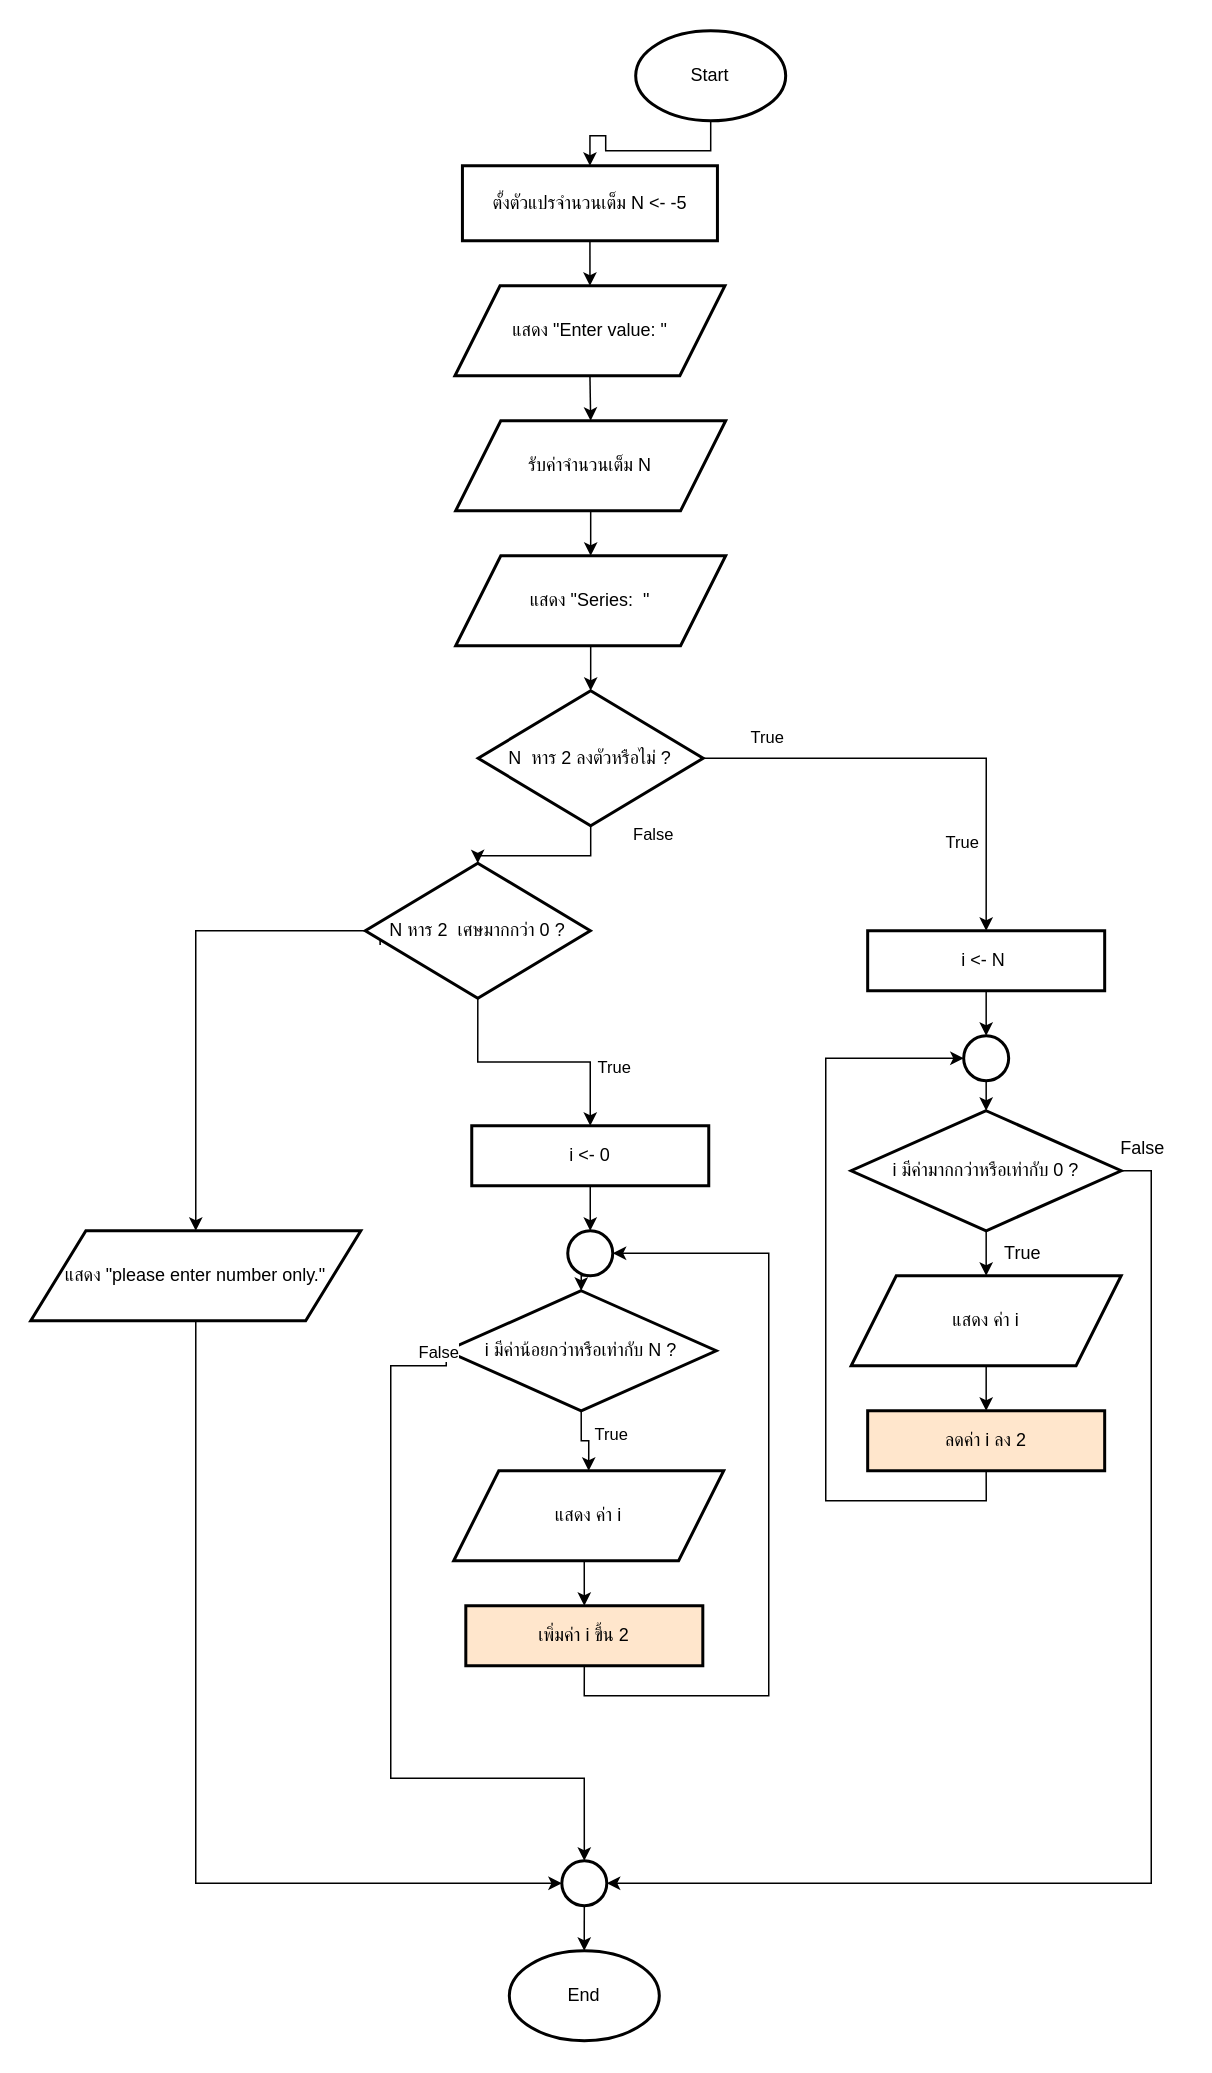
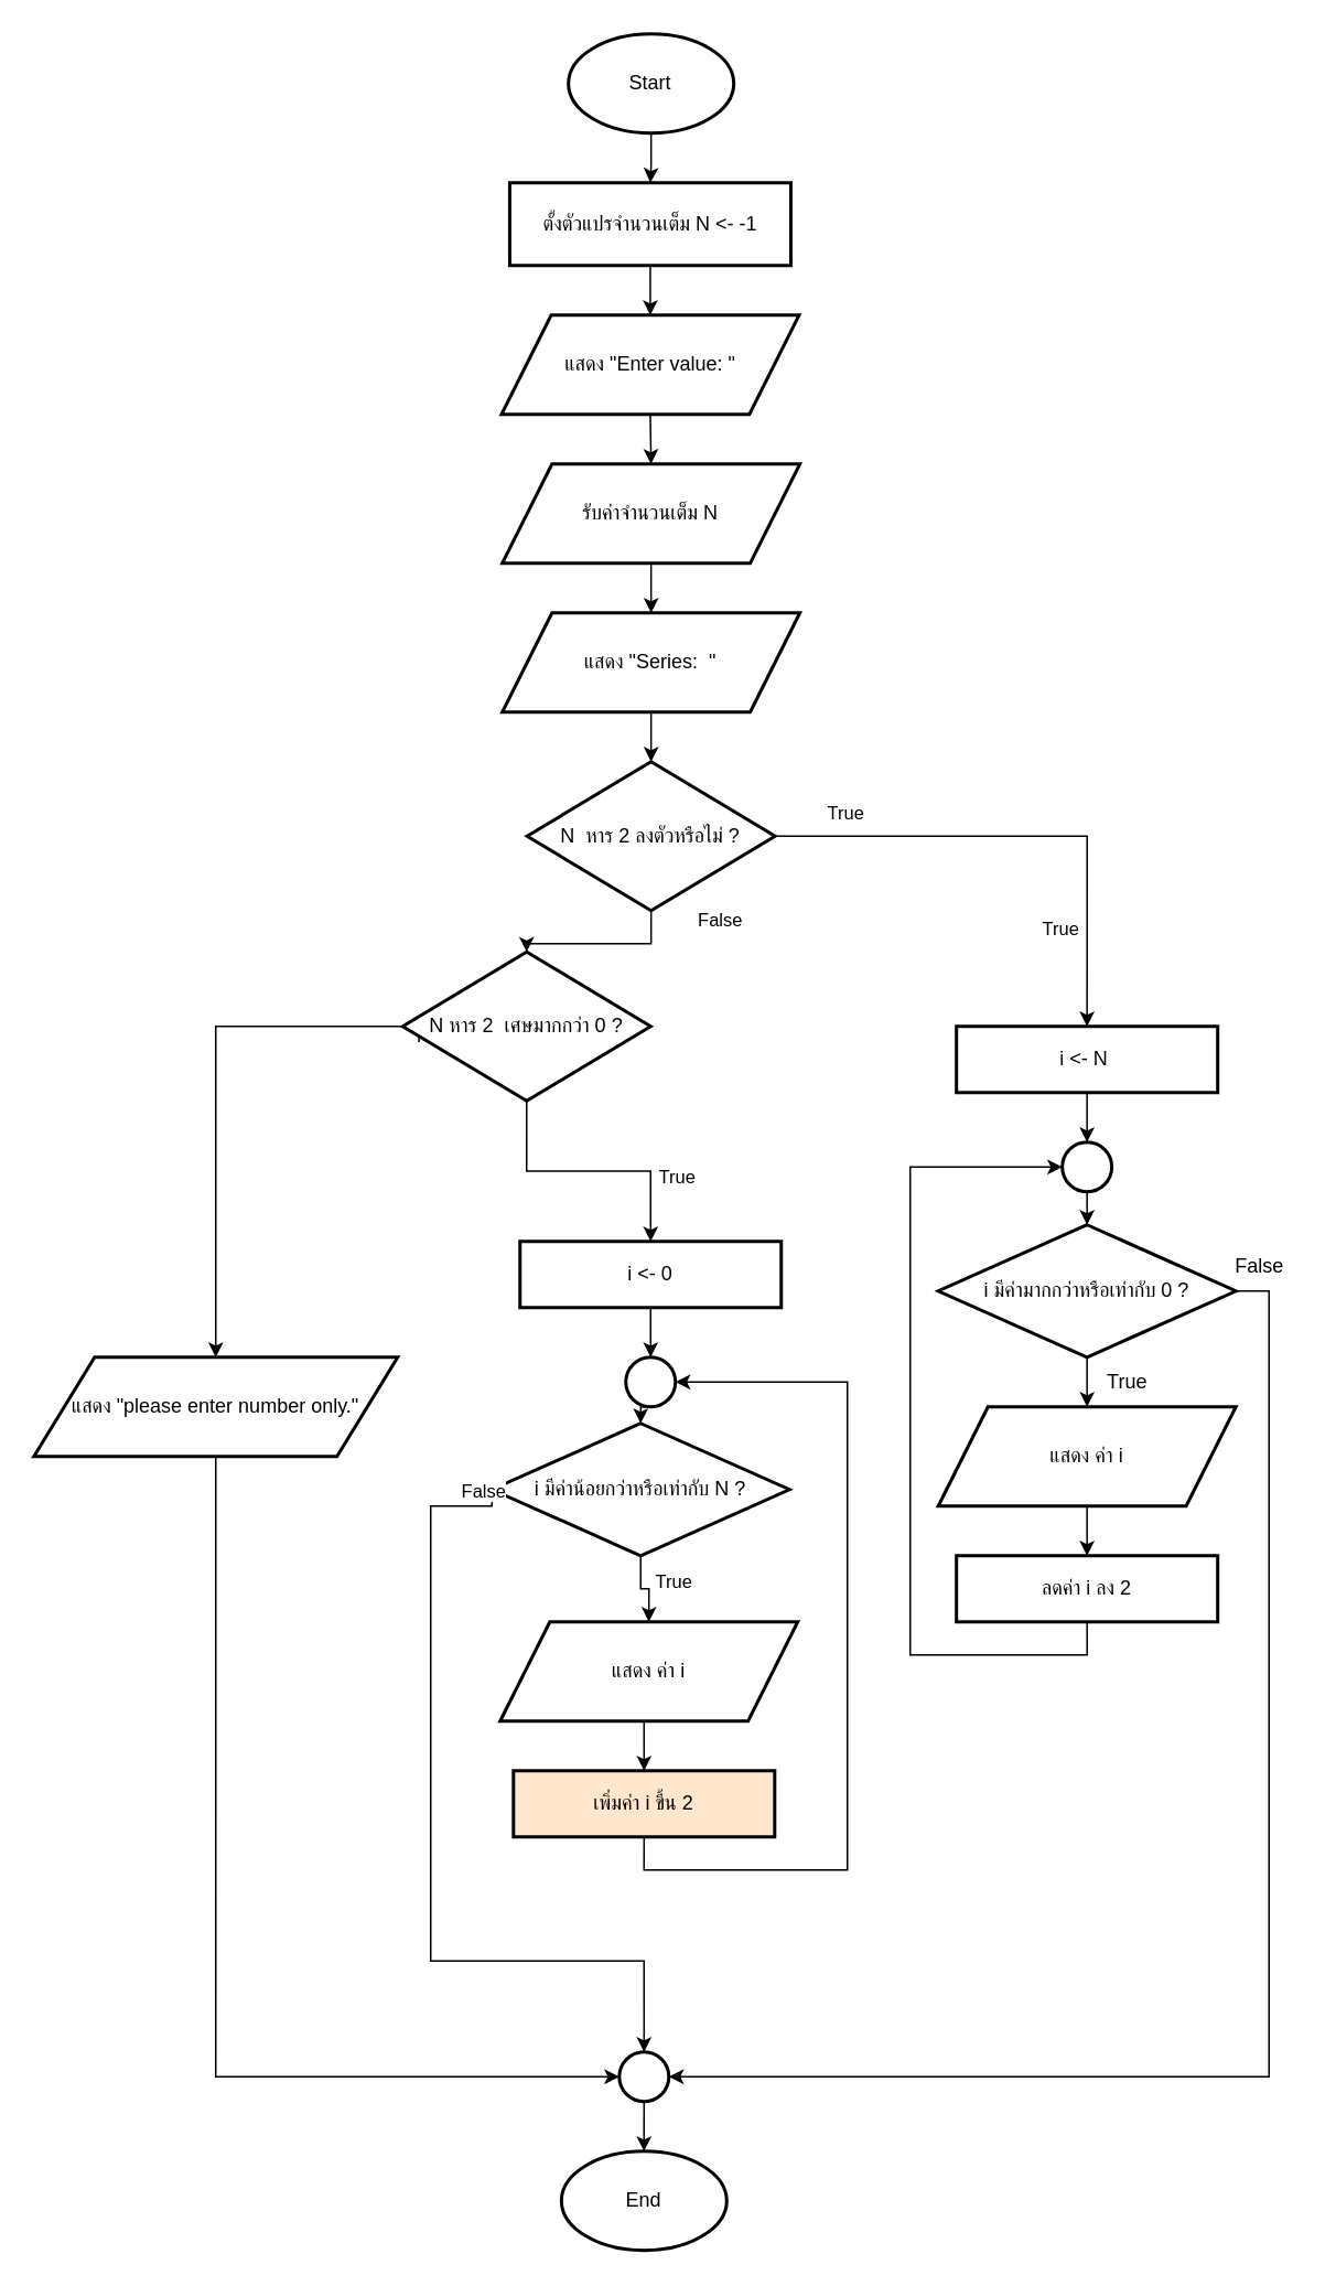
  <mxCell id="0" />
  <mxCell id="1" parent="0" />
  <mxCell id="2" value="" style="edgeStyle=orthogonalEdgeStyle;rounded=0;orthogonalLoop=1;jettySize=auto;html=1;" parent="1" source="3" target="12" edge="1"><mxGeometry relative="1" as="geometry" /></mxCell>
- <mxCell id="3" value="Start" style="strokeWidth=2;html=1;shape=mxgraph.flowchart.start_1;whiteSpace=wrap;" parent="1" vertex="1"><mxGeometry x="423.29" y="20" width="100" height="60" as="geometry" /></mxCell>
+ <mxCell id="3" value="Start" style="strokeWidth=2;html=1;shape=mxgraph.flowchart.start_1;whiteSpace=wrap;" parent="1" vertex="1"><mxGeometry x="343.29" y="20" width="100" height="60" as="geometry" /></mxCell>
  <mxCell id="4" style="edgeStyle=orthogonalEdgeStyle;rounded=0;orthogonalLoop=1;jettySize=auto;html=1;exitX=0.5;exitY=1;exitDx=0;exitDy=0;entryX=0.5;entryY=0;entryDx=0;entryDy=0;" parent="1" source="5" target="7" edge="1"><mxGeometry relative="1" as="geometry" /></mxCell>
  <mxCell id="5" value="แสดง &quot;Enter value: &quot;" style="shape=parallelogram;html=1;strokeWidth=2;perimeter=parallelogramPerimeter;whiteSpace=wrap;rounded=1;arcSize=0;size=0.167;" parent="1" vertex="1"><mxGeometry x="302.79" y="190" width="180" height="60" as="geometry" /></mxCell>
  <mxCell id="6" style="edgeStyle=orthogonalEdgeStyle;rounded=0;orthogonalLoop=1;jettySize=auto;html=1;exitX=0.5;exitY=1;exitDx=0;exitDy=0;entryX=0.5;entryY=0;entryDx=0;entryDy=0;" parent="1" source="7" target="8" edge="1"><mxGeometry relative="1" as="geometry" /></mxCell>
  <mxCell id="7" value="รับค่าจำนวนเต็ม N" style="shape=parallelogram;html=1;strokeWidth=2;perimeter=parallelogramPerimeter;whiteSpace=wrap;rounded=1;arcSize=0;size=0.167;" parent="1" vertex="1"><mxGeometry x="303.29" y="280" width="180" height="60" as="geometry" /></mxCell>
  <mxCell id="8" value="แสดง &quot;Series:&amp;nbsp; &quot;" style="shape=parallelogram;html=1;strokeWidth=2;perimeter=parallelogramPerimeter;whiteSpace=wrap;rounded=1;arcSize=0;size=0.167;" parent="1" vertex="1"><mxGeometry x="303.29" y="370" width="180" height="60" as="geometry" /></mxCell>
  <mxCell id="9" style="edgeStyle=orthogonalEdgeStyle;rounded=0;orthogonalLoop=1;jettySize=auto;html=1;exitX=1;exitY=0.5;exitDx=0;exitDy=0;exitPerimeter=0;entryX=0.5;entryY=0;entryDx=0;entryDy=0;" edge="1" parent="1" source="10" target="14"><mxGeometry relative="1" as="geometry" /></mxCell>
  <mxCell id="10" value="N&amp;nbsp; หาร 2 ลงตัวหรือไม่ ?" style="strokeWidth=2;html=1;shape=mxgraph.flowchart.decision;whiteSpace=wrap;" parent="1" vertex="1"><mxGeometry x="318.29" y="460" width="150" height="90" as="geometry" /></mxCell>
  <mxCell id="11" style="edgeStyle=orthogonalEdgeStyle;rounded=0;orthogonalLoop=1;jettySize=auto;html=1;exitX=0.5;exitY=1;exitDx=0;exitDy=0;" parent="1" source="12" target="5" edge="1"><mxGeometry relative="1" as="geometry" /></mxCell>
- <mxCell id="12" value="ตั้งตัวแปรจำนวนเต็ม N &amp;lt;- -5" style="rounded=1;whiteSpace=wrap;html=1;absoluteArcSize=1;arcSize=0;strokeWidth=2;" parent="1" vertex="1"><mxGeometry x="307.79" y="110" width="170" height="50" as="geometry" /></mxCell>
+ <mxCell id="12" value="ตั้งตัวแปรจำนวนเต็ม N &amp;lt;- -1" style="rounded=1;whiteSpace=wrap;html=1;absoluteArcSize=1;arcSize=0;strokeWidth=2;" parent="1" vertex="1"><mxGeometry x="307.79" y="110" width="170" height="50" as="geometry" /></mxCell>
  <mxCell id="13" style="edgeStyle=orthogonalEdgeStyle;rounded=0;orthogonalLoop=1;jettySize=auto;html=1;exitX=0.5;exitY=1;exitDx=0;exitDy=0;entryX=0.5;entryY=0;entryDx=0;entryDy=0;entryPerimeter=0;" parent="1" source="8" target="10" edge="1"><mxGeometry relative="1" as="geometry" /></mxCell>
  <mxCell id="14" value="i&amp;nbsp;&amp;lt;-&amp;nbsp;N&amp;nbsp;" style="rounded=1;whiteSpace=wrap;html=1;absoluteArcSize=1;arcSize=0;strokeWidth=2;" parent="1" vertex="1"><mxGeometry x="577.95" y="620" width="158" height="40" as="geometry" /></mxCell>
  <mxCell id="15" style="edgeStyle=orthogonalEdgeStyle;rounded=0;orthogonalLoop=1;jettySize=auto;html=1;exitX=0.5;exitY=1;exitDx=0;exitDy=0;exitPerimeter=0;entryX=0.5;entryY=0;entryDx=0;entryDy=0;" parent="1" source="16" target="18" edge="1"><mxGeometry relative="1" as="geometry" /></mxCell>
  <mxCell id="16" value="i มีค่ามากกว่าหรือเท่ากับ 0 ?" style="strokeWidth=2;html=1;shape=mxgraph.flowchart.decision;whiteSpace=wrap;" parent="1" vertex="1"><mxGeometry x="566.95" y="740" width="180" height="80" as="geometry" /></mxCell>
  <mxCell id="17" style="edgeStyle=orthogonalEdgeStyle;rounded=0;orthogonalLoop=1;jettySize=auto;html=1;exitX=0.5;exitY=1;exitDx=0;exitDy=0;entryX=0.5;entryY=0;entryDx=0;entryDy=0;" parent="1" source="18" target="19" edge="1"><mxGeometry relative="1" as="geometry" /></mxCell>
  <mxCell id="18" value="แสดง ค่า i" style="shape=parallelogram;html=1;strokeWidth=2;perimeter=parallelogramPerimeter;whiteSpace=wrap;rounded=1;arcSize=0;size=0.167;" parent="1" vertex="1"><mxGeometry x="566.95" y="850" width="180" height="60" as="geometry" /></mxCell>
- <mxCell id="19" value="ลดค่า i ลง 2" style="rounded=1;whiteSpace=wrap;html=1;absoluteArcSize=1;arcSize=0;strokeWidth=2;fillColor=#ffe6cc;" parent="1" vertex="1"><mxGeometry x="577.95" y="940" width="158" height="40" as="geometry" /></mxCell>
+ <mxCell id="19" value="ลดค่า i ลง 2" style="rounded=1;whiteSpace=wrap;html=1;absoluteArcSize=1;arcSize=0;strokeWidth=2;" parent="1" vertex="1"><mxGeometry x="577.95" y="940" width="158" height="40" as="geometry" /></mxCell>
  <mxCell id="20" value="" style="strokeWidth=2;html=1;shape=mxgraph.flowchart.start_2;whiteSpace=wrap;" parent="1" vertex="1"><mxGeometry x="641.95" y="690" width="30" height="30" as="geometry" /></mxCell>
  <mxCell id="21" style="edgeStyle=orthogonalEdgeStyle;rounded=0;orthogonalLoop=1;jettySize=auto;html=1;exitX=0.5;exitY=1;exitDx=0;exitDy=0;entryX=0.5;entryY=0;entryDx=0;entryDy=0;entryPerimeter=0;" parent="1" source="14" target="20" edge="1"><mxGeometry relative="1" as="geometry" /></mxCell>
  <mxCell id="22" style="edgeStyle=orthogonalEdgeStyle;rounded=0;orthogonalLoop=1;jettySize=auto;html=1;exitX=0.5;exitY=1;exitDx=0;exitDy=0;exitPerimeter=0;entryX=0.5;entryY=0;entryDx=0;entryDy=0;entryPerimeter=0;" parent="1" source="20" target="16" edge="1"><mxGeometry relative="1" as="geometry" /></mxCell>
  <mxCell id="23" value="i &amp;lt;- 0" style="rounded=1;whiteSpace=wrap;html=1;absoluteArcSize=1;arcSize=0;strokeWidth=2;" parent="1" vertex="1"><mxGeometry x="314" y="750" width="158" height="40" as="geometry" /></mxCell>
  <mxCell id="24" style="edgeStyle=orthogonalEdgeStyle;rounded=0;orthogonalLoop=1;jettySize=auto;html=1;exitX=0.5;exitY=1;exitDx=0;exitDy=0;exitPerimeter=0;entryX=0.5;entryY=0;entryDx=0;entryDy=0;" parent="1" source="28" target="30" edge="1"><mxGeometry relative="1" as="geometry" /></mxCell>
  <mxCell id="25" value="True" style="edgeLabel;html=1;align=center;verticalAlign=middle;resizable=0;points=[];" parent="24" vertex="1" connectable="0"><mxGeometry x="-0.319" y="-1" relative="1" as="geometry"><mxPoint x="21" as="offset" /></mxGeometry></mxCell>
  <mxCell id="26" value="False" style="edgeLabel;html=1;align=center;verticalAlign=middle;resizable=0;points=[];" vertex="1" connectable="0" parent="24"><mxGeometry x="-0.319" y="-1" relative="1" as="geometry"><mxPoint x="49" y="-400" as="offset" /></mxGeometry></mxCell>
  <mxCell id="27" value="False" style="edgeLabel;html=1;align=center;verticalAlign=middle;resizable=0;points=[];" vertex="1" connectable="0" parent="24"><mxGeometry x="-0.319" y="-1" relative="1" as="geometry"><mxPoint x="-121" y="-330" as="offset" /></mxGeometry></mxCell>
  <mxCell id="28" value="i มีค่าน้อยกว่าหรือเท่ากับ N ?" style="strokeWidth=2;html=1;shape=mxgraph.flowchart.decision;whiteSpace=wrap;" parent="1" vertex="1"><mxGeometry x="296.97" y="860" width="180" height="80" as="geometry" /></mxCell>
  <mxCell id="29" style="edgeStyle=orthogonalEdgeStyle;rounded=0;orthogonalLoop=1;jettySize=auto;html=1;exitX=0.5;exitY=1;exitDx=0;exitDy=0;entryX=0.5;entryY=0;entryDx=0;entryDy=0;" parent="1" source="30" target="31" edge="1"><mxGeometry relative="1" as="geometry" /></mxCell>
  <mxCell id="30" value="แสดง ค่า i" style="shape=parallelogram;html=1;strokeWidth=2;perimeter=parallelogramPerimeter;whiteSpace=wrap;rounded=1;arcSize=0;size=0.167;" parent="1" vertex="1"><mxGeometry x="301.97" y="980" width="180" height="60" as="geometry" /></mxCell>
  <mxCell id="31" value="เพิ่มค่า i ขึ้น 2" style="rounded=1;whiteSpace=wrap;html=1;absoluteArcSize=1;arcSize=0;strokeWidth=2;fillColor=#ffe6cc;" parent="1" vertex="1"><mxGeometry x="310.04" y="1070" width="158" height="40" as="geometry" /></mxCell>
  <mxCell id="32" value="" style="strokeWidth=2;html=1;shape=mxgraph.flowchart.start_2;whiteSpace=wrap;" parent="1" vertex="1"><mxGeometry x="378" y="820" width="30" height="30" as="geometry" /></mxCell>
  <mxCell id="33" style="edgeStyle=orthogonalEdgeStyle;rounded=0;orthogonalLoop=1;jettySize=auto;html=1;exitX=0.5;exitY=1;exitDx=0;exitDy=0;entryX=0.5;entryY=0;entryDx=0;entryDy=0;entryPerimeter=0;" parent="1" source="23" target="32" edge="1"><mxGeometry relative="1" as="geometry" /></mxCell>
  <mxCell id="34" style="edgeStyle=orthogonalEdgeStyle;rounded=0;orthogonalLoop=1;jettySize=auto;html=1;exitX=0.5;exitY=1;exitDx=0;exitDy=0;exitPerimeter=0;entryX=0.5;entryY=0;entryDx=0;entryDy=0;entryPerimeter=0;" parent="1" source="32" target="28" edge="1"><mxGeometry relative="1" as="geometry" /></mxCell>
  <mxCell id="35" style="edgeStyle=orthogonalEdgeStyle;rounded=0;orthogonalLoop=1;jettySize=auto;html=1;exitX=0.5;exitY=1;exitDx=0;exitDy=0;entryX=1;entryY=0.5;entryDx=0;entryDy=0;entryPerimeter=0;" parent="1" source="31" target="32" edge="1"><mxGeometry relative="1" as="geometry"><Array as="points"><mxPoint x="389.04" y="1130" /><mxPoint x="512.04" y="1130" /><mxPoint x="512.04" y="835" /></Array></mxGeometry></mxCell>
  <mxCell id="36" style="edgeStyle=orthogonalEdgeStyle;rounded=0;orthogonalLoop=1;jettySize=auto;html=1;exitX=0.5;exitY=1;exitDx=0;exitDy=0;entryX=0;entryY=0.5;entryDx=0;entryDy=0;entryPerimeter=0;" parent="1" source="19" target="20" edge="1"><mxGeometry relative="1" as="geometry"><Array as="points"><mxPoint x="656.95" y="1000" /><mxPoint x="549.95" y="1000" /><mxPoint x="549.95" y="705" /></Array></mxGeometry></mxCell>
  <mxCell id="37" style="edgeStyle=orthogonalEdgeStyle;rounded=0;orthogonalLoop=1;jettySize=auto;html=1;exitX=0;exitY=0.5;exitDx=0;exitDy=0;exitPerimeter=0;entryX=0.5;entryY=0;entryDx=0;entryDy=0;entryPerimeter=0;" parent="1" source="28" target="45" edge="1"><mxGeometry relative="1" as="geometry"><Array as="points"><mxPoint x="260" y="910" /><mxPoint x="260" y="1185" /><mxPoint x="389" y="1185" /></Array><mxPoint x="540" y="1185" as="targetPoint" /></mxGeometry></mxCell>
  <mxCell id="38" value="False" style="edgeLabel;html=1;align=center;verticalAlign=middle;resizable=0;points=[];" parent="37" vertex="1" connectable="0"><mxGeometry x="-0.935" y="-1" relative="1" as="geometry"><mxPoint y="-9" as="offset" /></mxGeometry></mxCell>
  <mxCell id="39" value="True" style="text;html=1;align=center;verticalAlign=middle;resizable=0;points=[];autosize=1;strokeColor=none;fillColor=none;" parent="1" vertex="1"><mxGeometry x="656.45" y="820" width="50" height="30" as="geometry" /></mxCell>
  <mxCell id="40" value="False" style="text;html=1;align=center;verticalAlign=middle;resizable=0;points=[];autosize=1;strokeColor=none;fillColor=none;" parent="1" vertex="1"><mxGeometry x="735.95" y="750" width="50" height="30" as="geometry" /></mxCell>
  <mxCell id="41" style="edgeStyle=orthogonalEdgeStyle;rounded=0;orthogonalLoop=1;jettySize=auto;html=1;exitX=0.5;exitY=1;exitDx=0;exitDy=0;exitPerimeter=0;" edge="1" parent="1" source="43" target="23"><mxGeometry relative="1" as="geometry" /></mxCell>
  <mxCell id="42" style="edgeStyle=orthogonalEdgeStyle;rounded=0;orthogonalLoop=1;jettySize=auto;html=1;exitX=0;exitY=0.5;exitDx=0;exitDy=0;exitPerimeter=0;entryX=0.5;entryY=0;entryDx=0;entryDy=0;" edge="1" parent="1" source="43" target="47"><mxGeometry relative="1" as="geometry" /></mxCell>
  <mxCell id="43" value="N หาร 2&amp;nbsp; เศษมากกว่า 0 ?" style="strokeWidth=2;html=1;shape=mxgraph.flowchart.decision;whiteSpace=wrap;" vertex="1" parent="1"><mxGeometry x="243.04" y="575" width="150" height="90" as="geometry" /></mxCell>
  <mxCell id="44" style="edgeStyle=orthogonalEdgeStyle;rounded=0;orthogonalLoop=1;jettySize=auto;html=1;exitX=0.5;exitY=1;exitDx=0;exitDy=0;exitPerimeter=0;" edge="1" parent="1" source="45" target="49"><mxGeometry relative="1" as="geometry" /></mxCell>
  <mxCell id="45" value="" style="strokeWidth=2;html=1;shape=mxgraph.flowchart.start_2;whiteSpace=wrap;" vertex="1" parent="1"><mxGeometry x="374.04" y="1240" width="30" height="30" as="geometry" /></mxCell>
  <mxCell id="46" style="edgeStyle=orthogonalEdgeStyle;rounded=0;orthogonalLoop=1;jettySize=auto;html=1;exitX=1;exitY=0.5;exitDx=0;exitDy=0;exitPerimeter=0;entryX=1;entryY=0.5;entryDx=0;entryDy=0;entryPerimeter=0;" edge="1" parent="1" source="16" target="45"><mxGeometry relative="1" as="geometry" /></mxCell>
  <mxCell id="47" value="แสดง &quot;please enter number only.&quot;" style="shape=parallelogram;html=1;strokeWidth=2;perimeter=parallelogramPerimeter;whiteSpace=wrap;rounded=1;arcSize=0;size=0.167;" vertex="1" parent="1"><mxGeometry x="20" y="820" width="220.04" height="60" as="geometry" /></mxCell>
  <mxCell id="48" style="edgeStyle=orthogonalEdgeStyle;rounded=0;orthogonalLoop=1;jettySize=auto;html=1;exitX=0.5;exitY=1;exitDx=0;exitDy=0;entryX=0;entryY=0.5;entryDx=0;entryDy=0;entryPerimeter=0;" edge="1" parent="1" source="47" target="45"><mxGeometry relative="1" as="geometry" /></mxCell>
  <mxCell id="49" value="End" style="strokeWidth=2;html=1;shape=mxgraph.flowchart.start_1;whiteSpace=wrap;" vertex="1" parent="1"><mxGeometry x="339.04" y="1300" width="100" height="60" as="geometry" /></mxCell>
  <mxCell id="50" value="True" style="edgeLabel;html=1;align=center;verticalAlign=middle;resizable=0;points=[];" vertex="1" connectable="0" parent="1"><mxGeometry x="640" y="560" as="geometry" /></mxCell>
  <mxCell id="51" value="True" style="edgeLabel;html=1;align=center;verticalAlign=middle;resizable=0;points=[];" vertex="1" connectable="0" parent="1"><mxGeometry x="510" y="490" as="geometry" /></mxCell>
  <mxCell id="52" value="True" style="edgeLabel;html=1;align=center;verticalAlign=middle;resizable=0;points=[];" vertex="1" connectable="0" parent="1"><mxGeometry x="408" y="710" as="geometry" /></mxCell>
  <mxCell id="53" style="edgeStyle=orthogonalEdgeStyle;rounded=0;orthogonalLoop=1;jettySize=auto;html=1;exitX=0.5;exitY=1;exitDx=0;exitDy=0;exitPerimeter=0;entryX=0.5;entryY=0;entryDx=0;entryDy=0;entryPerimeter=0;" edge="1" parent="1" source="10" target="43"><mxGeometry relative="1" as="geometry" /></mxCell>
